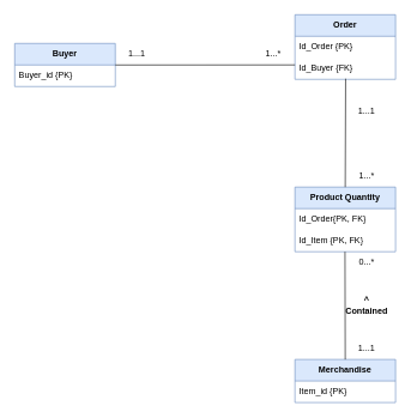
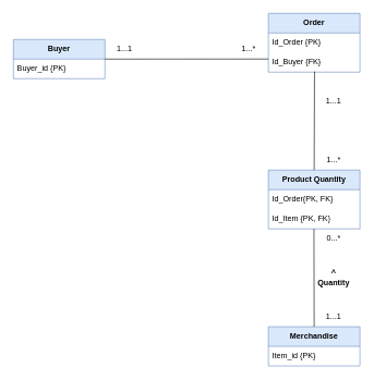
  <mxCell id="0" />
  <mxCell id="1" parent="0" />
  <mxCell id="2" value="&lt;b&gt;Merchandise&lt;/b&gt;" style="swimlane;fontStyle=0;childLayout=stackLayout;horizontal=1;startSize=30;horizontalStack=0;resizeParent=1;resizeParentMax=0;resizeLast=0;collapsible=1;marginBottom=0;whiteSpace=wrap;html=1;fillColor=#dae8fc;strokeColor=#6c8ebf;" parent="1" vertex="1"><mxGeometry x="410" y="500" width="140" height="60" as="geometry" /></mxCell>
  <mxCell id="3" value="Item_id {PK}" style="text;strokeColor=none;fillColor=none;align=left;verticalAlign=middle;spacingLeft=4;spacingRight=4;overflow=hidden;points=[[0,0.5],[1,0.5]];portConstraint=eastwest;rotatable=0;whiteSpace=wrap;html=1;" parent="2" vertex="1"><mxGeometry y="30" width="140" height="30" as="geometry" /></mxCell>
  <mxCell id="4" value="&lt;b&gt;Buyer&lt;/b&gt;" style="swimlane;fontStyle=0;childLayout=stackLayout;horizontal=1;startSize=30;horizontalStack=0;resizeParent=1;resizeParentMax=0;resizeLast=0;collapsible=1;marginBottom=0;whiteSpace=wrap;html=1;fillColor=#dae8fc;strokeColor=#6c8ebf;" parent="1" vertex="1"><mxGeometry x="20" y="60" width="140" height="60" as="geometry" /></mxCell>
  <mxCell id="5" value="Buyer_id {PK}" style="text;strokeColor=none;fillColor=none;align=left;verticalAlign=middle;spacingLeft=4;spacingRight=4;overflow=hidden;points=[[0,0.5],[1,0.5]];portConstraint=eastwest;rotatable=0;whiteSpace=wrap;html=1;" parent="4" vertex="1"><mxGeometry y="30" width="140" height="30" as="geometry" /></mxCell>
  <mxCell id="6" value="&lt;b&gt;Order&lt;/b&gt;" style="swimlane;fontStyle=0;childLayout=stackLayout;horizontal=1;startSize=30;horizontalStack=0;resizeParent=1;resizeParentMax=0;resizeLast=0;collapsible=1;marginBottom=0;whiteSpace=wrap;html=1;fillColor=#dae8fc;strokeColor=#6c8ebf;" parent="1" vertex="1"><mxGeometry x="410" y="20" width="140" height="90" as="geometry" /></mxCell>
  <mxCell id="7" value="Id_Order {PK}" style="text;strokeColor=none;fillColor=none;align=left;verticalAlign=middle;spacingLeft=4;spacingRight=4;overflow=hidden;points=[[0,0.5],[1,0.5]];portConstraint=eastwest;rotatable=0;whiteSpace=wrap;html=1;" parent="6" vertex="1"><mxGeometry y="30" width="140" height="30" as="geometry" /></mxCell>
  <mxCell id="8" value="Id_Buyer {FK}" style="text;strokeColor=none;fillColor=none;align=left;verticalAlign=middle;spacingLeft=4;spacingRight=4;overflow=hidden;points=[[0,0.5],[1,0.5]];portConstraint=eastwest;rotatable=0;whiteSpace=wrap;html=1;" parent="6" vertex="1"><mxGeometry y="60" width="140" height="30" as="geometry" /></mxCell>
  <mxCell id="9" value="&lt;b&gt;Product Quantity&lt;/b&gt;" style="swimlane;fontStyle=0;childLayout=stackLayout;horizontal=1;startSize=30;horizontalStack=0;resizeParent=1;resizeParentMax=0;resizeLast=0;collapsible=1;marginBottom=0;whiteSpace=wrap;html=1;fillColor=#dae8fc;strokeColor=#6c8ebf;" parent="1" vertex="1"><mxGeometry x="410" y="260" width="140" height="90" as="geometry" /></mxCell>
  <mxCell id="10" value="Id_Order{PK, FK}" style="text;strokeColor=none;fillColor=none;align=left;verticalAlign=middle;spacingLeft=4;spacingRight=4;overflow=hidden;points=[[0,0.5],[1,0.5]];portConstraint=eastwest;rotatable=0;whiteSpace=wrap;html=1;" parent="9" vertex="1"><mxGeometry y="30" width="140" height="30" as="geometry" /></mxCell>
  <mxCell id="11" value="Id_Item {PK, FK}" style="text;strokeColor=none;fillColor=none;align=left;verticalAlign=middle;spacingLeft=4;spacingRight=4;overflow=hidden;points=[[0,0.5],[1,0.5]];portConstraint=eastwest;rotatable=0;whiteSpace=wrap;html=1;" parent="9" vertex="1"><mxGeometry y="60" width="140" height="30" as="geometry" /></mxCell>
  <mxCell id="12" value="" style="endArrow=none;html=1;rounded=0;exitX=0.5;exitY=0;exitDx=0;exitDy=0;" parent="1" source="2" edge="1"><mxGeometry width="50" height="50" relative="1" as="geometry"><mxPoint x="479.66" y="440" as="sourcePoint" /><mxPoint x="479.66" y="350" as="targetPoint" /></mxGeometry></mxCell>
  <mxCell id="13" value="" style="endArrow=none;html=1;rounded=0;" parent="1" edge="1"><mxGeometry width="50" height="50" relative="1" as="geometry"><mxPoint x="160" y="90" as="sourcePoint" /><mxPoint x="410" y="89.9" as="targetPoint" /></mxGeometry></mxCell>
  <mxCell id="14" value="" style="endArrow=none;html=1;rounded=0;entryX=0.504;entryY=0.97;entryDx=0;entryDy=0;entryPerimeter=0;" parent="1" target="8" edge="1"><mxGeometry width="50" height="50" relative="1" as="geometry"><mxPoint x="480" y="260" as="sourcePoint" /><mxPoint x="680" y="340" as="targetPoint" /></mxGeometry></mxCell>
  <mxCell id="15" value="1...1" style="text;html=1;strokeColor=none;fillColor=none;align=center;verticalAlign=middle;whiteSpace=wrap;rounded=0;" parent="1" vertex="1"><mxGeometry x="160" y="60" width="60" height="30" as="geometry" /></mxCell>
  <mxCell id="16" value="1...*" style="text;html=1;strokeColor=none;fillColor=none;align=center;verticalAlign=middle;whiteSpace=wrap;rounded=0;" parent="1" vertex="1"><mxGeometry x="350" y="60" width="60" height="30" as="geometry" /></mxCell>
  <mxCell id="17" value="1...*" style="text;html=1;strokeColor=none;fillColor=none;align=center;verticalAlign=middle;whiteSpace=wrap;rounded=0;" parent="1" vertex="1"><mxGeometry x="480" y="230" width="60" height="30" as="geometry" /></mxCell>
  <mxCell id="18" value="1...1" style="text;html=1;strokeColor=none;fillColor=none;align=center;verticalAlign=middle;whiteSpace=wrap;rounded=0;" parent="1" vertex="1"><mxGeometry x="480" y="140" width="60" height="30" as="geometry" /></mxCell>
  <mxCell id="19" value="0...*" style="text;html=1;strokeColor=none;fillColor=none;align=center;verticalAlign=middle;whiteSpace=wrap;rounded=0;" parent="1" vertex="1"><mxGeometry x="480" y="350" width="60" height="30" as="geometry" /></mxCell>
  <mxCell id="20" value="1...1" style="text;html=1;strokeColor=none;fillColor=none;align=center;verticalAlign=middle;whiteSpace=wrap;rounded=0;" parent="1" vertex="1"><mxGeometry x="480" y="470" width="60" height="30" as="geometry" /></mxCell>
- <mxCell id="21" value="^&lt;br&gt;Contained" style="text;html=1;strokeColor=none;fillColor=none;align=center;verticalAlign=middle;whiteSpace=wrap;rounded=0;fontStyle=1" parent="1" vertex="1"><mxGeometry x="480" y="410" width="60" height="30" as="geometry" /></mxCell>
+ <mxCell id="21" value="^&lt;br&gt;Quantity" style="text;html=1;strokeColor=none;fillColor=none;align=center;verticalAlign=middle;whiteSpace=wrap;rounded=0;fontStyle=1" parent="1" vertex="1"><mxGeometry x="480" y="410" width="60" height="30" as="geometry" /></mxCell>
